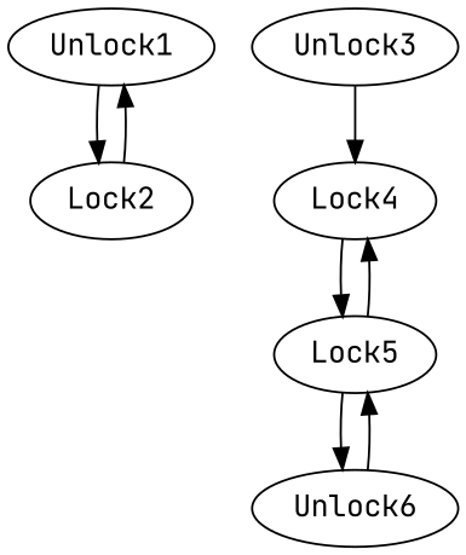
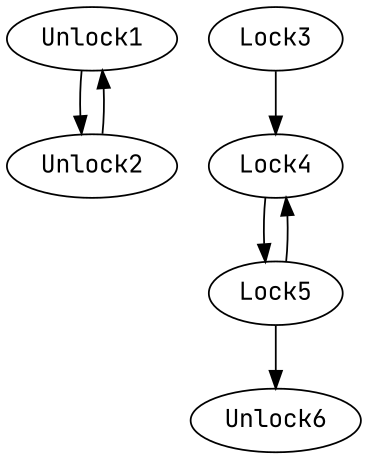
  digraph {
    fontname="JetBrains Mono"
    node [fontname="JetBrains Mono"]
    edge [fontname="JetBrains Mono"]
    Unlock1
-   Lock2
-   Lock3 [label=Unlock3]
+   Lock2 [label=Unlock2]
+   Lock3
    Lock4
    Lock5
    n6 [label=Unlock6]
    Unlock1 -> Lock2
    Lock2 -> Unlock1
    Lock3 -> Lock4
    Lock4 -> Lock5
    Lock5 -> Lock4
    Lock5 -> n6
-   n6 -> Lock5
  }
